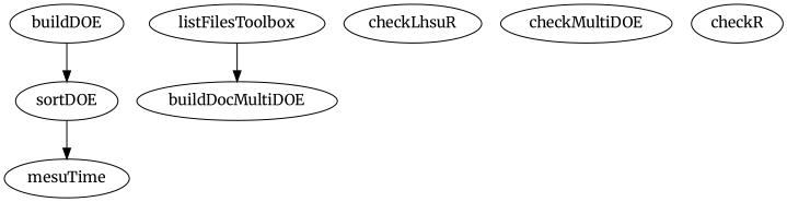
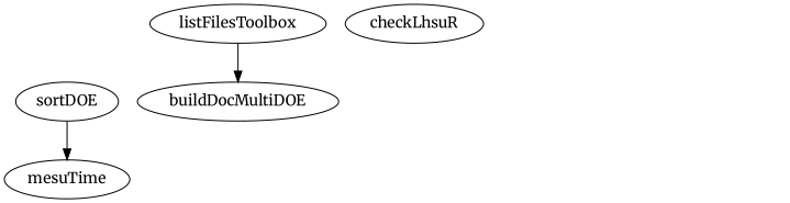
  digraph {
    fontname=Merriweather
    node [fontname=Merriweather]
    edge [fontname=Merriweather]
-   buildDOE
    sortDOE
    mesuTime
    listFilesToolbox
    buildDocMultiDOE
    checkLhsuR
-   checkMultiDOE
-   checkR
-   buildDOE -> sortDOE
    sortDOE -> mesuTime
    listFilesToolbox -> buildDocMultiDOE
  }
